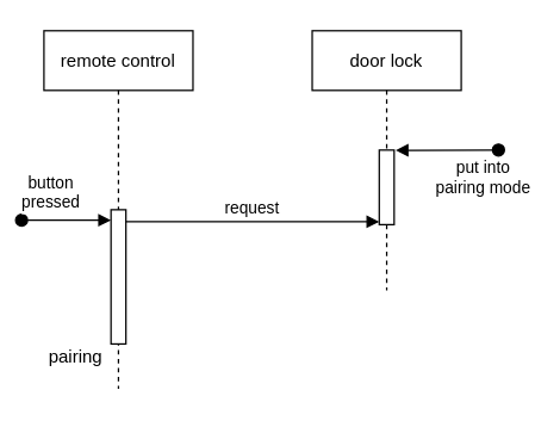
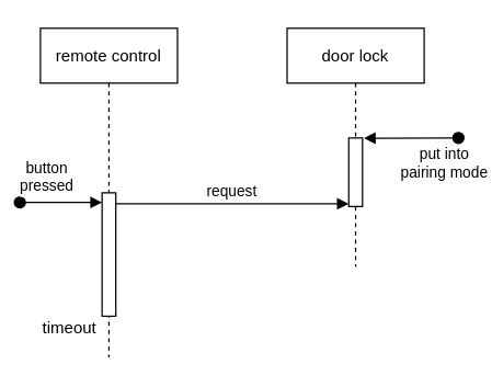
  <mxCell id="0" />
  <mxCell id="1" parent="0" />
  <mxCell id="2" value="remote control" style="shape=umlLifeline;perimeter=lifelinePerimeter;container=1;collapsible=0;recursiveResize=0;rounded=0;shadow=0;strokeWidth=1;" parent="1" vertex="1"><mxGeometry x="29" y="20" width="100" height="240" as="geometry" /></mxCell>
  <mxCell id="3" value="" style="points=[];perimeter=orthogonalPerimeter;rounded=0;shadow=0;strokeWidth=1;" parent="2" vertex="1"><mxGeometry x="45" y="120" width="10" height="90" as="geometry" /></mxCell>
  <mxCell id="4" value="button&#10;pressed" style="verticalAlign=bottom;startArrow=oval;endArrow=block;startSize=8;shadow=0;strokeWidth=1;" parent="2" edge="1"><mxGeometry x="-0.333" y="3" relative="1" as="geometry"><mxPoint x="-15" y="127" as="sourcePoint" /><mxPoint x="45" y="127" as="targetPoint" /><mxPoint as="offset" /></mxGeometry></mxCell>
- <mxCell id="5" value="pairing" style="text;html=1;align=center;verticalAlign=middle;resizable=0;points=[];autosize=1;strokeColor=none;fillColor=none;" vertex="1" parent="2"><mxGeometry x="-9" y="204" width="60" height="30" as="geometry" /></mxCell>
+ <mxCell id="5" value="timeout" style="text;html=1;align=center;verticalAlign=middle;resizable=0;points=[];autosize=1;strokeColor=none;fillColor=none;" vertex="1" parent="2"><mxGeometry x="-9" y="204" width="60" height="30" as="geometry" /></mxCell>
  <mxCell id="6" value="door lock" style="shape=umlLifeline;perimeter=lifelinePerimeter;container=1;collapsible=0;recursiveResize=0;rounded=0;shadow=0;strokeWidth=1;" parent="1" vertex="1"><mxGeometry x="209" y="20" width="100" height="174" as="geometry" /></mxCell>
  <mxCell id="7" value="" style="points=[];perimeter=orthogonalPerimeter;rounded=0;shadow=0;strokeWidth=1;" parent="6" vertex="1"><mxGeometry x="45" y="80" width="10" height="50" as="geometry" /></mxCell>
  <mxCell id="8" value="put into&#10;pairing mode" style="verticalAlign=bottom;startArrow=oval;endArrow=block;startSize=8;shadow=0;strokeWidth=1;entryX=1.1;entryY=0.003;entryDx=0;entryDy=0;entryPerimeter=0;" edge="1" parent="6" target="7"><mxGeometry x="-0.703" y="34" relative="1" as="geometry"><mxPoint x="125" y="80" as="sourcePoint" /><mxPoint x="135" y="104" as="targetPoint" /><mxPoint as="offset" /></mxGeometry></mxCell>
  <mxCell id="9" value="request" style="verticalAlign=bottom;endArrow=block;entryX=0;entryY=0;shadow=0;strokeWidth=1;endFill=1;" parent="1" edge="1"><mxGeometry relative="1" as="geometry"><mxPoint x="84" y="148" as="sourcePoint" /><mxPoint x="254" y="148" as="targetPoint" /></mxGeometry></mxCell>
